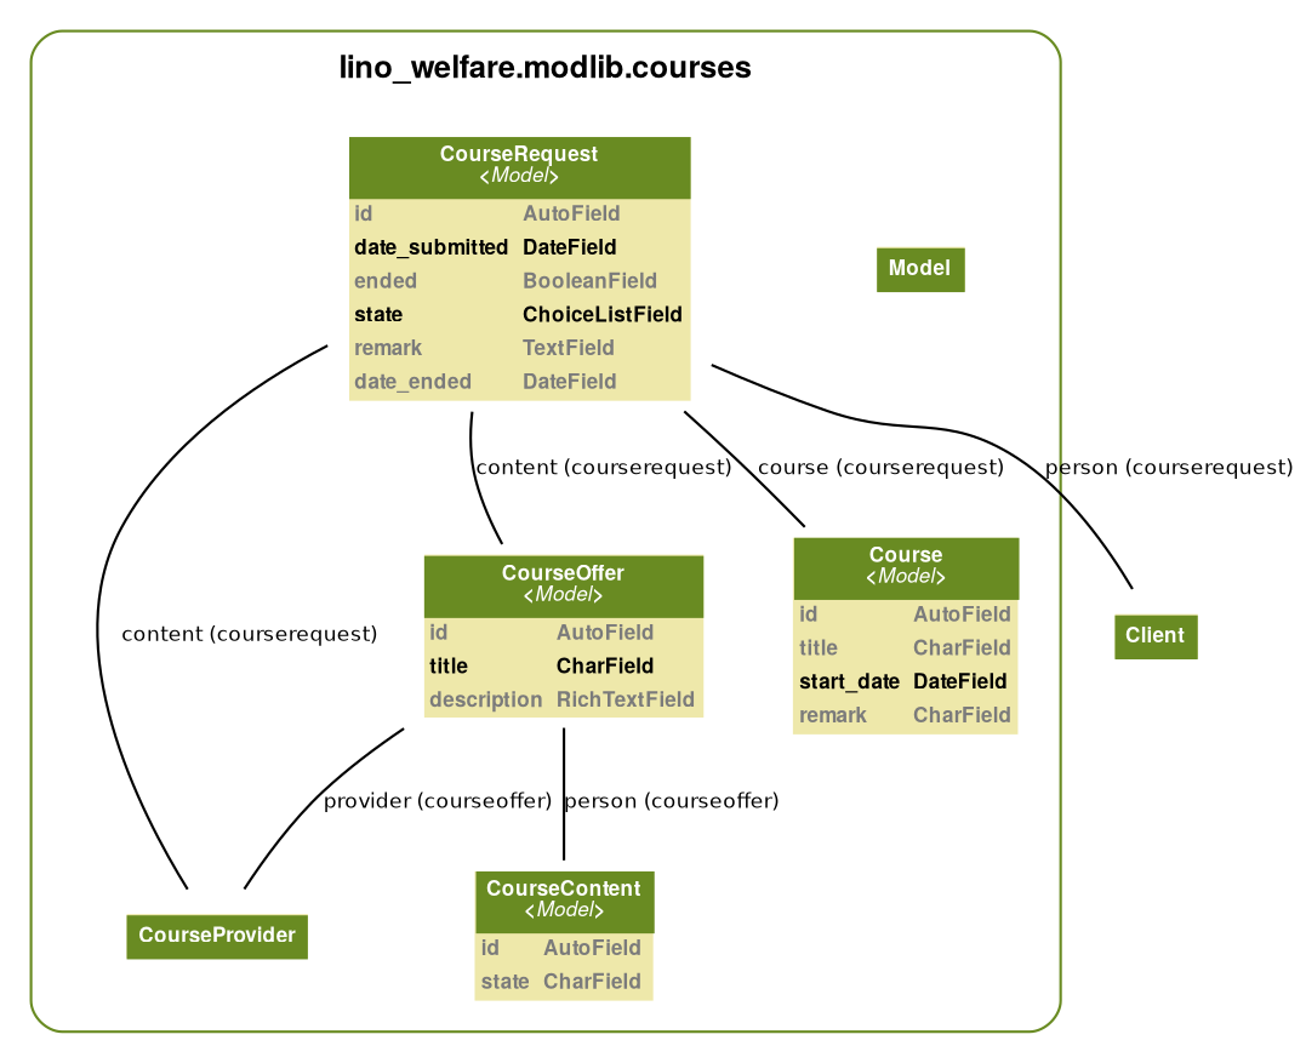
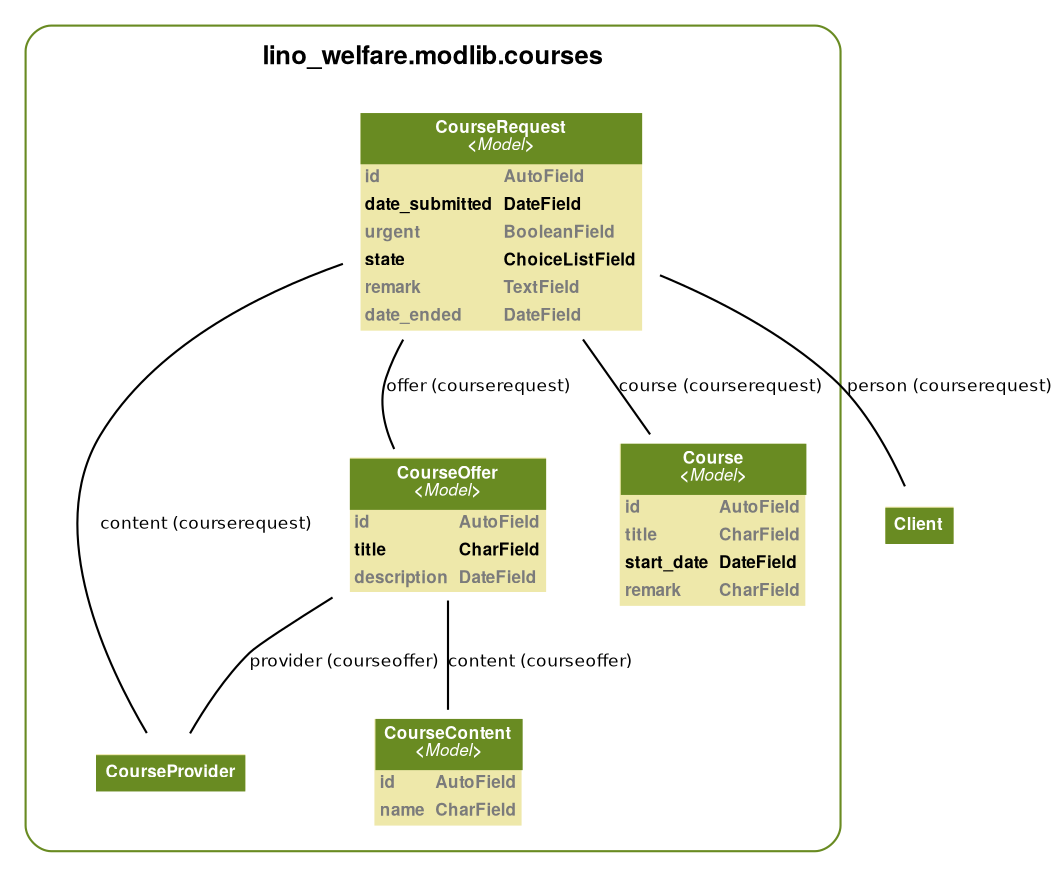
  digraph {
    fontname=Helvetica
    fontsize=8
    node [fontname=Helvetica fontsize=8 shape=plaintext]
    edge [arrowhead=none arrowtail=dot fontname=Helvetica fontsize=8]
-   n1 [label=<     <TABLE BGCOLOR="palegoldenrod" BORDER="0" CELLBORDER="0" CELLSPACING="0">      <TR><TD COLSPAN="2" CELLPADDING="4" ALIGN="CENTER" BGCOLOR="olivedrab4"      ><FONT FACE="Helvetica Bold" COLOR="white"      >Model</FONT></TD></TR>                        </TABLE>     >]
    n2 [label=<     <TABLE BGCOLOR="palegoldenrod" BORDER="0" CELLBORDER="0" CELLSPACING="0">      <TR><TD COLSPAN="2" CELLPADDING="4" ALIGN="CENTER" BGCOLOR="olivedrab4"      ><FONT FACE="Helvetica Bold" COLOR="white"      >CourseProvider</FONT></TD></TR>                        </TABLE>     >]
-   n3 [label=<     <TABLE BGCOLOR="palegoldenrod" BORDER="0" CELLBORDER="0" CELLSPACING="0">      <TR><TD COLSPAN="2" CELLPADDING="4" ALIGN="CENTER" BGCOLOR="olivedrab4"      ><FONT FACE="Helvetica Bold" COLOR="white"      >CourseContent<BR/>&lt;<FONT FACE="Helvetica Italic">Model</FONT>&gt;</FONT></TD></TR>                       <TR><TD ALIGN="LEFT" BORDER="0"         ><FONT COLOR="#7B7B7B" FACE="Helvetica Bold">id</FONT         ></TD>         <TD ALIGN="LEFT"         ><FONT COLOR="#7B7B7B" FACE="Helvetica Bold">AutoField</FONT         ></TD></TR>                  <TR><TD ALIGN="LEFT" BORDER="0"         ><FONT COLOR="#7B7B7B" FACE="Helvetica Bold">state</FONT         ></TD>         <TD ALIGN="LEFT"         ><FONT COLOR="#7B7B7B" FACE="Helvetica Bold">CharField</FONT         ></TD></TR>                   </TABLE>     >]
-   n4 [label=<     <TABLE BGCOLOR="palegoldenrod" BORDER="0" CELLBORDER="0" CELLSPACING="0">      <TR><TD COLSPAN="2" CELLPADDING="4" ALIGN="CENTER" BGCOLOR="olivedrab4"      ><FONT FACE="Helvetica Bold" COLOR="white"      >CourseOffer<BR/>&lt;<FONT FACE="Helvetica Italic">Model</FONT>&gt;</FONT></TD></TR>                       <TR><TD ALIGN="LEFT" BORDER="0"         ><FONT COLOR="#7B7B7B" FACE="Helvetica Bold">id</FONT         ></TD>         <TD ALIGN="LEFT"         ><FONT COLOR="#7B7B7B" FACE="Helvetica Bold">AutoField</FONT         ></TD></TR>                  <TR><TD ALIGN="LEFT" BORDER="0"         ><FONT FACE="Helvetica Bold">title</FONT         ></TD>         <TD ALIGN="LEFT"         ><FONT FACE="Helvetica Bold">CharField</FONT         ></TD></TR>                  <TR><TD ALIGN="LEFT" BORDER="0"         ><FONT COLOR="#7B7B7B" FACE="Helvetica Bold">description</FONT         ></TD>         <TD ALIGN="LEFT"         ><FONT COLOR="#7B7B7B" FACE="Helvetica Bold">RichTextField</FONT         ></TD></TR>                   </TABLE>     >]
+   n3 [label=<     <TABLE BGCOLOR="palegoldenrod" BORDER="0" CELLBORDER="0" CELLSPACING="0">      <TR><TD COLSPAN="2" CELLPADDING="4" ALIGN="CENTER" BGCOLOR="olivedrab4"      ><FONT FACE="Helvetica Bold" COLOR="white"      >CourseContent<BR/>&lt;<FONT FACE="Helvetica Italic">Model</FONT>&gt;</FONT></TD></TR>                       <TR><TD ALIGN="LEFT" BORDER="0"         ><FONT COLOR="#7B7B7B" FACE="Helvetica Bold">id</FONT         ></TD>         <TD ALIGN="LEFT"         ><FONT COLOR="#7B7B7B" FACE="Helvetica Bold">AutoField</FONT         ></TD></TR>                  <TR><TD ALIGN="LEFT" BORDER="0"         ><FONT COLOR="#7B7B7B" FACE="Helvetica Bold">name</FONT         ></TD>         <TD ALIGN="LEFT"         ><FONT COLOR="#7B7B7B" FACE="Helvetica Bold">CharField</FONT         ></TD></TR>                   </TABLE>     >]
+   n4 [label=<     <TABLE BGCOLOR="palegoldenrod" BORDER="0" CELLBORDER="0" CELLSPACING="0">      <TR><TD COLSPAN="2" CELLPADDING="4" ALIGN="CENTER" BGCOLOR="olivedrab4"      ><FONT FACE="Helvetica Bold" COLOR="white"      >CourseOffer<BR/>&lt;<FONT FACE="Helvetica Italic">Model</FONT>&gt;</FONT></TD></TR>                       <TR><TD ALIGN="LEFT" BORDER="0"         ><FONT COLOR="#7B7B7B" FACE="Helvetica Bold">id</FONT         ></TD>         <TD ALIGN="LEFT"         ><FONT COLOR="#7B7B7B" FACE="Helvetica Bold">AutoField</FONT         ></TD></TR>                  <TR><TD ALIGN="LEFT" BORDER="0"         ><FONT FACE="Helvetica Bold">title</FONT         ></TD>         <TD ALIGN="LEFT"         ><FONT FACE="Helvetica Bold">CharField</FONT         ></TD></TR>                  <TR><TD ALIGN="LEFT" BORDER="0"         ><FONT COLOR="#7B7B7B" FACE="Helvetica Bold">description</FONT         ></TD>         <TD ALIGN="LEFT"         ><FONT COLOR="#7B7B7B" FACE="Helvetica Bold">DateField</FONT         ></TD></TR>                   </TABLE>     >]
    n5 [label=<     <TABLE BGCOLOR="palegoldenrod" BORDER="0" CELLBORDER="0" CELLSPACING="0">      <TR><TD COLSPAN="2" CELLPADDING="4" ALIGN="CENTER" BGCOLOR="olivedrab4"      ><FONT FACE="Helvetica Bold" COLOR="white"      >Course<BR/>&lt;<FONT FACE="Helvetica Italic">Model</FONT>&gt;</FONT></TD></TR>                       <TR><TD ALIGN="LEFT" BORDER="0"         ><FONT COLOR="#7B7B7B" FACE="Helvetica Bold">id</FONT         ></TD>         <TD ALIGN="LEFT"         ><FONT COLOR="#7B7B7B" FACE="Helvetica Bold">AutoField</FONT         ></TD></TR>                  <TR><TD ALIGN="LEFT" BORDER="0"         ><FONT COLOR="#7B7B7B" FACE="Helvetica Bold">title</FONT         ></TD>         <TD ALIGN="LEFT"         ><FONT COLOR="#7B7B7B" FACE="Helvetica Bold">CharField</FONT         ></TD></TR>                  <TR><TD ALIGN="LEFT" BORDER="0"         ><FONT FACE="Helvetica Bold">start_date</FONT         ></TD>         <TD ALIGN="LEFT"         ><FONT FACE="Helvetica Bold">DateField</FONT         ></TD></TR>                  <TR><TD ALIGN="LEFT" BORDER="0"         ><FONT COLOR="#7B7B7B" FACE="Helvetica Bold">remark</FONT         ></TD>         <TD ALIGN="LEFT"         ><FONT COLOR="#7B7B7B" FACE="Helvetica Bold">CharField</FONT         ></TD></TR>                   </TABLE>     >]
-   n6 [label=<     <TABLE BGCOLOR="palegoldenrod" BORDER="0" CELLBORDER="0" CELLSPACING="0">      <TR><TD COLSPAN="2" CELLPADDING="4" ALIGN="CENTER" BGCOLOR="olivedrab4"      ><FONT FACE="Helvetica Bold" COLOR="white"      >CourseRequest<BR/>&lt;<FONT FACE="Helvetica Italic">Model</FONT>&gt;</FONT></TD></TR>                       <TR><TD ALIGN="LEFT" BORDER="0"         ><FONT COLOR="#7B7B7B" FACE="Helvetica Bold">id</FONT         ></TD>         <TD ALIGN="LEFT"         ><FONT COLOR="#7B7B7B" FACE="Helvetica Bold">AutoField</FONT         ></TD></TR>                  <TR><TD ALIGN="LEFT" BORDER="0"         ><FONT FACE="Helvetica Bold">date_submitted</FONT         ></TD>         <TD ALIGN="LEFT"         ><FONT FACE="Helvetica Bold">DateField</FONT         ></TD></TR>                  <TR><TD ALIGN="LEFT" BORDER="0"         ><FONT COLOR="#7B7B7B" FACE="Helvetica Bold">ended</FONT         ></TD>         <TD ALIGN="LEFT"         ><FONT COLOR="#7B7B7B" FACE="Helvetica Bold">BooleanField</FONT         ></TD></TR>                  <TR><TD ALIGN="LEFT" BORDER="0"         ><FONT FACE="Helvetica Bold">state</FONT         ></TD>         <TD ALIGN="LEFT"         ><FONT FACE="Helvetica Bold">ChoiceListField</FONT         ></TD></TR>                  <TR><TD ALIGN="LEFT" BORDER="0"         ><FONT COLOR="#7B7B7B" FACE="Helvetica Bold">remark</FONT         ></TD>         <TD ALIGN="LEFT"         ><FONT COLOR="#7B7B7B" FACE="Helvetica Bold">TextField</FONT         ></TD></TR>                  <TR><TD ALIGN="LEFT" BORDER="0"         ><FONT COLOR="#7B7B7B" FACE="Helvetica Bold">date_ended</FONT         ></TD>         <TD ALIGN="LEFT"         ><FONT COLOR="#7B7B7B" FACE="Helvetica Bold">DateField</FONT         ></TD></TR>                   </TABLE>     >]
+   n6 [label=<     <TABLE BGCOLOR="palegoldenrod" BORDER="0" CELLBORDER="0" CELLSPACING="0">      <TR><TD COLSPAN="2" CELLPADDING="4" ALIGN="CENTER" BGCOLOR="olivedrab4"      ><FONT FACE="Helvetica Bold" COLOR="white"      >CourseRequest<BR/>&lt;<FONT FACE="Helvetica Italic">Model</FONT>&gt;</FONT></TD></TR>                       <TR><TD ALIGN="LEFT" BORDER="0"         ><FONT COLOR="#7B7B7B" FACE="Helvetica Bold">id</FONT         ></TD>         <TD ALIGN="LEFT"         ><FONT COLOR="#7B7B7B" FACE="Helvetica Bold">AutoField</FONT         ></TD></TR>                  <TR><TD ALIGN="LEFT" BORDER="0"         ><FONT FACE="Helvetica Bold">date_submitted</FONT         ></TD>         <TD ALIGN="LEFT"         ><FONT FACE="Helvetica Bold">DateField</FONT         ></TD></TR>                  <TR><TD ALIGN="LEFT" BORDER="0"         ><FONT COLOR="#7B7B7B" FACE="Helvetica Bold">urgent</FONT         ></TD>         <TD ALIGN="LEFT"         ><FONT COLOR="#7B7B7B" FACE="Helvetica Bold">BooleanField</FONT         ></TD></TR>                  <TR><TD ALIGN="LEFT" BORDER="0"         ><FONT FACE="Helvetica Bold">state</FONT         ></TD>         <TD ALIGN="LEFT"         ><FONT FACE="Helvetica Bold">ChoiceListField</FONT         ></TD></TR>                  <TR><TD ALIGN="LEFT" BORDER="0"         ><FONT COLOR="#7B7B7B" FACE="Helvetica Bold">remark</FONT         ></TD>         <TD ALIGN="LEFT"         ><FONT COLOR="#7B7B7B" FACE="Helvetica Bold">TextField</FONT         ></TD></TR>                  <TR><TD ALIGN="LEFT" BORDER="0"         ><FONT COLOR="#7B7B7B" FACE="Helvetica Bold">date_ended</FONT         ></TD>         <TD ALIGN="LEFT"         ><FONT COLOR="#7B7B7B" FACE="Helvetica Bold">DateField</FONT         ></TD></TR>                   </TABLE>     >]
    n7 [label=<       <TABLE BGCOLOR="palegoldenrod" BORDER="0" CELLBORDER="0" CELLSPACING="0">       <TR><TD COLSPAN="2" CELLPADDING="4" ALIGN="CENTER" BGCOLOR="olivedrab4"       ><FONT FACE="Helvetica Bold" COLOR="white"       >Client</FONT></TD></TR>       </TABLE>       >]
    subgraph cluster_1 {
      color=olivedrab4
      label=<         <TABLE BORDER="0" CELLBORDER="0" CELLSPACING="0">         <TR><TD COLSPAN="2" CELLPADDING="4" ALIGN="CENTER"         ><FONT FACE="Helvetica Bold" COLOR="Black" POINT-SIZE="12"         >lino_welfare.modlib.courses</FONT></TD></TR>         </TABLE>         >
      style=rounded
-     n1
      n2
      n3
      n4
      n5
      n6
    }
    n4 -> n2 [label="provider (courseoffer)"]
-   n4 -> n3 [label="person (courseoffer)"]
+   n4 -> n3 [label="content (courseoffer)"]
    n6 -> n2 [label="content (courserequest)"]
-   n6 -> n4 [label="content (courserequest)"]
+   n6 -> n4 [label="offer (courserequest)"]
    n6 -> n5 [label="course (courserequest)"]
    n6 -> n7 [label="person (courserequest)"]
  }
